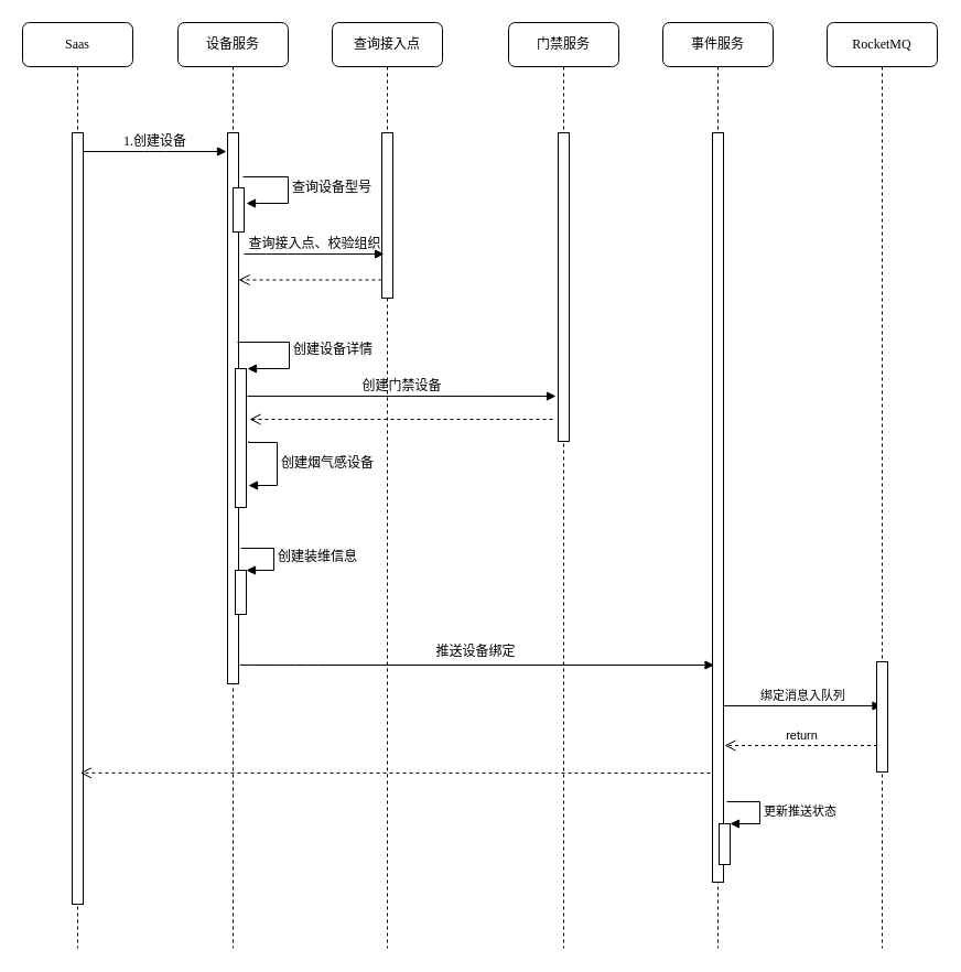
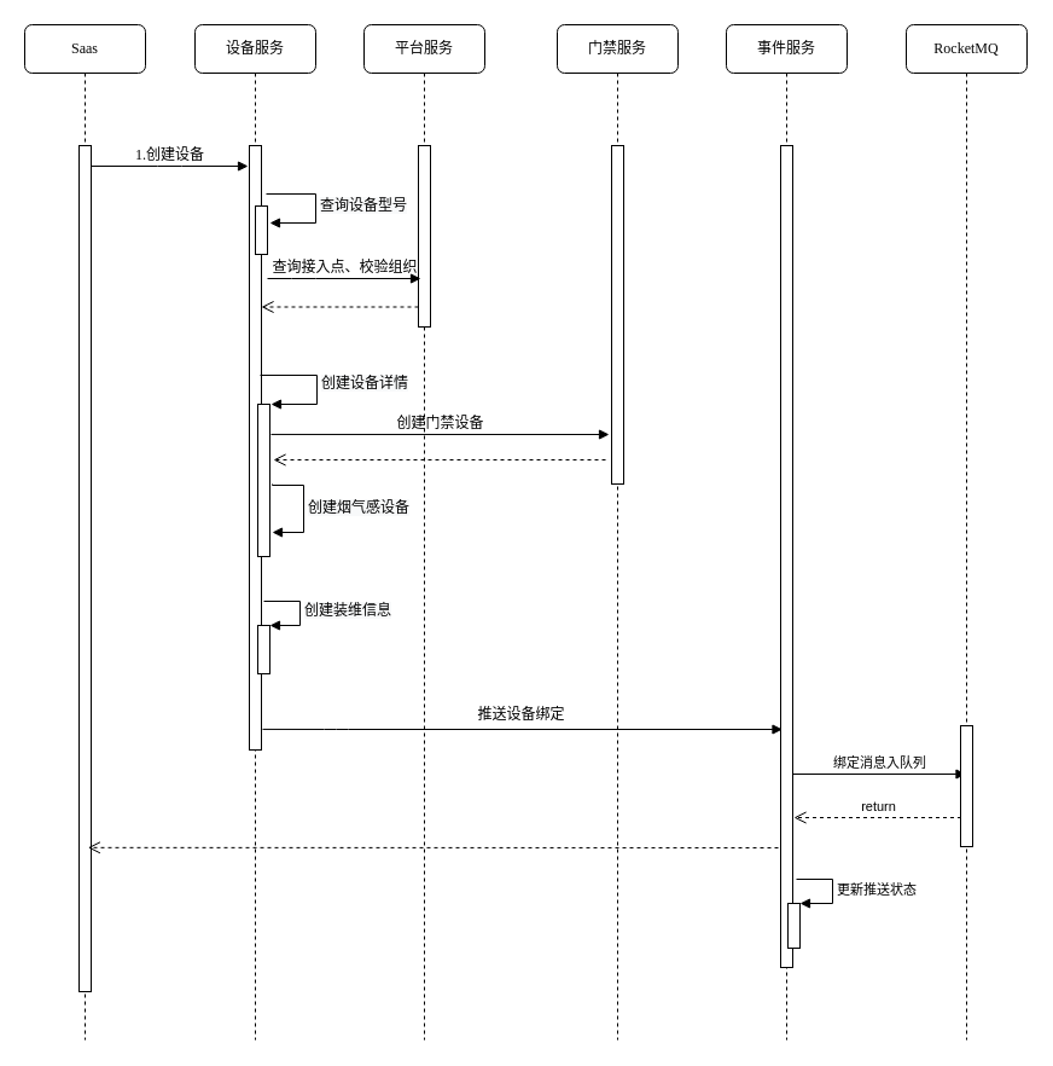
  <mxCell id="0" />
  <mxCell id="1" parent="0" />
- <mxCell id="2" value="查询接入点" style="shape=umlLifeline;perimeter=lifelinePerimeter;whiteSpace=wrap;html=1;container=1;collapsible=0;recursiveResize=0;outlineConnect=0;rounded=1;shadow=0;comic=0;labelBackgroundColor=none;strokeWidth=1;fontFamily=Verdana;fontSize=12;align=center;" vertex="1" parent="1"><mxGeometry x="301" y="20" width="100" height="840" as="geometry" /></mxCell>
+ <mxCell id="2" value="平台服务" style="shape=umlLifeline;perimeter=lifelinePerimeter;whiteSpace=wrap;html=1;container=1;collapsible=0;recursiveResize=0;outlineConnect=0;rounded=1;shadow=0;comic=0;labelBackgroundColor=none;strokeWidth=1;fontFamily=Verdana;fontSize=12;align=center;" vertex="1" parent="1"><mxGeometry x="301" y="20" width="100" height="840" as="geometry" /></mxCell>
  <mxCell id="3" value="" style="html=1;points=[];perimeter=orthogonalPerimeter;rounded=0;shadow=0;comic=0;labelBackgroundColor=none;strokeWidth=1;fontFamily=Verdana;fontSize=12;align=center;" vertex="1" parent="2"><mxGeometry x="45" y="100" width="10" height="150" as="geometry" /></mxCell>
  <mxCell id="4" value="" style="html=1;verticalAlign=bottom;endArrow=open;dashed=1;endSize=8;labelBackgroundColor=none;fontFamily=Verdana;fontSize=12;edgeStyle=elbowEdgeStyle;elbow=vertical;" edge="1" parent="2"><mxGeometry relative="1" as="geometry"><mxPoint x="-85" y="233.5" as="targetPoint" /><Array as="points"><mxPoint x="-10" y="233.5" /><mxPoint x="20" y="233.5" /></Array><mxPoint x="45" y="233.5" as="sourcePoint" /></mxGeometry></mxCell>
  <mxCell id="5" value="门禁服务" style="shape=umlLifeline;perimeter=lifelinePerimeter;whiteSpace=wrap;html=1;container=1;collapsible=0;recursiveResize=0;outlineConnect=0;rounded=1;shadow=0;comic=0;labelBackgroundColor=none;strokeWidth=1;fontFamily=Verdana;fontSize=12;align=center;" vertex="1" parent="1"><mxGeometry x="461" y="20" width="100" height="840" as="geometry" /></mxCell>
  <mxCell id="6" value="" style="html=1;points=[];perimeter=orthogonalPerimeter;rounded=0;shadow=0;comic=0;labelBackgroundColor=none;strokeWidth=1;fontFamily=Verdana;fontSize=12;align=center;" vertex="1" parent="5"><mxGeometry x="45" y="100" width="10" height="280" as="geometry" /></mxCell>
  <mxCell id="7" value="事件服务" style="shape=umlLifeline;perimeter=lifelinePerimeter;whiteSpace=wrap;html=1;container=1;collapsible=0;recursiveResize=0;outlineConnect=0;rounded=1;shadow=0;comic=0;labelBackgroundColor=none;strokeWidth=1;fontFamily=Verdana;fontSize=12;align=center;" vertex="1" parent="1"><mxGeometry x="601" y="20" width="100" height="840" as="geometry" /></mxCell>
  <mxCell id="8" value="return" style="html=1;verticalAlign=bottom;endArrow=open;dashed=1;endSize=8;rounded=0;" edge="1" parent="7"><mxGeometry relative="1" as="geometry"><mxPoint x="194.5" y="656" as="sourcePoint" /><mxPoint x="56" y="656" as="targetPoint" /></mxGeometry></mxCell>
  <mxCell id="9" value="设备服务" style="shape=umlLifeline;perimeter=lifelinePerimeter;whiteSpace=wrap;html=1;container=1;collapsible=0;recursiveResize=0;outlineConnect=0;rounded=1;shadow=0;comic=0;labelBackgroundColor=none;strokeWidth=1;fontFamily=Verdana;fontSize=12;align=center;" vertex="1" parent="1"><mxGeometry x="161" y="20" width="100" height="840" as="geometry" /></mxCell>
  <mxCell id="10" value="" style="html=1;points=[];perimeter=orthogonalPerimeter;rounded=0;shadow=0;comic=0;labelBackgroundColor=none;strokeWidth=1;fontFamily=Verdana;fontSize=12;align=center;" vertex="1" parent="9"><mxGeometry x="45" y="100" width="10" height="500" as="geometry" /></mxCell>
  <mxCell id="11" value="" style="html=1;points=[];perimeter=orthogonalPerimeter;rounded=0;shadow=0;comic=0;labelBackgroundColor=none;strokeWidth=1;fontFamily=Verdana;fontSize=12;align=center;" vertex="1" parent="9"><mxGeometry x="50" y="150" width="10" height="40" as="geometry" /></mxCell>
  <mxCell id="12" value="" style="html=1;points=[];perimeter=orthogonalPerimeter;" vertex="1" parent="9"><mxGeometry x="52" y="314" width="10" height="126" as="geometry" /></mxCell>
  <mxCell id="13" value="&lt;span style=&quot;font-size: 12px ; text-align: center ; background-color: rgb(248 , 249 , 250)&quot;&gt;创建设备详情&lt;/span&gt;" style="edgeStyle=orthogonalEdgeStyle;html=1;align=left;spacingLeft=2;endArrow=block;rounded=0;entryX=1;entryY=0;" edge="1" parent="9"><mxGeometry x="-0.01" relative="1" as="geometry"><mxPoint x="54" y="290" as="sourcePoint" /><Array as="points"><mxPoint x="54" y="290" /><mxPoint x="101" y="290" /><mxPoint x="101" y="314" /></Array><mxPoint x="63" y="314" as="targetPoint" /><mxPoint as="offset" /></mxGeometry></mxCell>
  <mxCell id="14" value="" style="html=1;points=[];perimeter=orthogonalPerimeter;" vertex="1" parent="9"><mxGeometry x="52" y="497" width="10" height="40" as="geometry" /></mxCell>
  <mxCell id="15" value="&lt;span style=&quot;font-size: 12px ; text-align: center ; background-color: rgb(248 , 249 , 250)&quot;&gt;创建装维信息&lt;/span&gt;" style="edgeStyle=orthogonalEdgeStyle;html=1;align=left;spacingLeft=2;endArrow=block;rounded=0;entryX=1;entryY=0;" edge="1" parent="9" target="14"><mxGeometry relative="1" as="geometry"><mxPoint x="57" y="477" as="sourcePoint" /><Array as="points"><mxPoint x="87" y="477" /></Array></mxGeometry></mxCell>
  <mxCell id="16" value="" style="html=1;points=[];perimeter=orthogonalPerimeter;rounded=0;shadow=0;comic=0;labelBackgroundColor=none;strokeWidth=1;fontFamily=Verdana;fontSize=12;align=center;" vertex="1" parent="1"><mxGeometry x="646" y="120" width="10" height="680" as="geometry" /></mxCell>
  <mxCell id="17" value="创建门禁设备" style="html=1;verticalAlign=bottom;endArrow=block;labelBackgroundColor=none;fontFamily=Verdana;fontSize=12;exitX=1.1;exitY=0.198;exitDx=0;exitDy=0;exitPerimeter=0;" edge="1" parent="1" source="12"><mxGeometry relative="1" as="geometry"><mxPoint x="231" y="359" as="sourcePoint" /><mxPoint x="504" y="359" as="targetPoint" /></mxGeometry></mxCell>
  <mxCell id="18" value="Saas" style="shape=umlLifeline;perimeter=lifelinePerimeter;whiteSpace=wrap;html=1;container=1;collapsible=0;recursiveResize=0;outlineConnect=0;rounded=1;shadow=0;comic=0;labelBackgroundColor=none;strokeWidth=1;fontFamily=Verdana;fontSize=12;align=center;" vertex="1" parent="1"><mxGeometry x="20" y="20" width="100" height="840" as="geometry" /></mxCell>
  <mxCell id="19" value="" style="html=1;points=[];perimeter=orthogonalPerimeter;rounded=0;shadow=0;comic=0;labelBackgroundColor=none;strokeWidth=1;fontFamily=Verdana;fontSize=12;align=center;" vertex="1" parent="18"><mxGeometry x="45" y="100" width="10" height="700" as="geometry" /></mxCell>
  <mxCell id="20" value="1.创建设备" style="html=1;verticalAlign=bottom;endArrow=block;entryX=0;entryY=0;labelBackgroundColor=none;fontFamily=Verdana;fontSize=12;edgeStyle=elbowEdgeStyle;elbow=vertical;" edge="1" parent="18"><mxGeometry relative="1" as="geometry"><mxPoint x="55" y="117" as="sourcePoint" /><mxPoint x="185" y="117" as="targetPoint" /></mxGeometry></mxCell>
  <mxCell id="21" value="查询接入点、校验组织" style="html=1;verticalAlign=bottom;endArrow=block;labelBackgroundColor=none;fontFamily=Verdana;fontSize=12;edgeStyle=elbowEdgeStyle;elbow=vertical;" edge="1" parent="1"><mxGeometry relative="1" as="geometry"><mxPoint x="221" y="230" as="sourcePoint" /><mxPoint x="348" y="230" as="targetPoint" /><Array as="points"><mxPoint x="251" y="230" /></Array></mxGeometry></mxCell>
  <mxCell id="22" value="推送设备绑定" style="html=1;verticalAlign=bottom;endArrow=block;labelBackgroundColor=none;fontFamily=Verdana;fontSize=12;exitX=1.4;exitY=0.941;exitDx=0;exitDy=0;exitPerimeter=0;" edge="1" parent="1"><mxGeometry x="-0.006" y="3" relative="1" as="geometry"><mxPoint x="217" y="602.91" as="sourcePoint" /><mxPoint x="647.5" y="603" as="targetPoint" /><Array as="points"><mxPoint x="278" y="603" /></Array><mxPoint as="offset" /></mxGeometry></mxCell>
  <mxCell id="23" value="&lt;span style=&quot;font-size: 12px ; text-align: center ; background-color: rgb(248 , 249 , 250)&quot;&gt;查询设备型号&lt;/span&gt;" style="edgeStyle=orthogonalEdgeStyle;html=1;align=left;spacingLeft=2;endArrow=block;rounded=0;entryX=1;entryY=0;" edge="1" parent="1"><mxGeometry x="-0.01" relative="1" as="geometry"><mxPoint x="220" y="160" as="sourcePoint" /><Array as="points"><mxPoint x="261" y="160" /><mxPoint x="261" y="184" /></Array><mxPoint x="223" y="184" as="targetPoint" /><mxPoint as="offset" /></mxGeometry></mxCell>
  <mxCell id="24" value="" style="html=1;verticalAlign=bottom;endArrow=open;dashed=1;endSize=8;labelBackgroundColor=none;fontFamily=Verdana;fontSize=12;edgeStyle=elbowEdgeStyle;elbow=vertical;" edge="1" parent="1"><mxGeometry relative="1" as="geometry"><mxPoint x="226" y="380" as="targetPoint" /><Array as="points"><mxPoint x="301" y="380" /><mxPoint x="331" y="380" /></Array><mxPoint x="501" y="380" as="sourcePoint" /></mxGeometry></mxCell>
  <mxCell id="25" value="&lt;span style=&quot;font-size: 12px ; text-align: center ; background-color: rgb(248 , 249 , 250)&quot;&gt;创建烟气感设备&lt;/span&gt;" style="edgeStyle=orthogonalEdgeStyle;html=1;align=left;spacingLeft=2;endArrow=block;rounded=0;exitX=0.9;exitY=0.45;exitDx=0;exitDy=0;exitPerimeter=0;" edge="1" parent="1"><mxGeometry x="-0.01" relative="1" as="geometry"><mxPoint x="225" y="400" as="sourcePoint" /><Array as="points"><mxPoint x="225" y="401" /><mxPoint x="251" y="401" /><mxPoint x="251" y="440" /></Array><mxPoint x="225" y="440" as="targetPoint" /><mxPoint as="offset" /></mxGeometry></mxCell>
  <mxCell id="26" value="RocketMQ" style="shape=umlLifeline;perimeter=lifelinePerimeter;whiteSpace=wrap;html=1;container=1;collapsible=0;recursiveResize=0;outlineConnect=0;rounded=1;shadow=0;comic=0;labelBackgroundColor=none;strokeWidth=1;fontFamily=Verdana;fontSize=12;align=center;" vertex="1" parent="1"><mxGeometry x="750" y="20" width="100" height="840" as="geometry" /></mxCell>
  <mxCell id="27" value="更新推送状态" style="edgeStyle=orthogonalEdgeStyle;html=1;align=left;spacingLeft=2;endArrow=block;rounded=0;entryX=1;entryY=0;" edge="1" parent="26" target="31"><mxGeometry relative="1" as="geometry"><mxPoint x="-91" y="707" as="sourcePoint" /><Array as="points"><mxPoint x="-61" y="707" /></Array></mxGeometry></mxCell>
  <mxCell id="28" value="绑定消息入队列" style="html=1;verticalAlign=bottom;endArrow=block;rounded=0;" edge="1" parent="1" target="26"><mxGeometry width="80" relative="1" as="geometry"><mxPoint x="656" y="640" as="sourcePoint" /><mxPoint x="736" y="640" as="targetPoint" /></mxGeometry></mxCell>
  <mxCell id="29" value="" style="html=1;verticalAlign=bottom;endArrow=open;dashed=1;endSize=8;rounded=0;" edge="1" parent="1"><mxGeometry relative="1" as="geometry"><mxPoint x="644" y="701" as="sourcePoint" /><mxPoint x="72.324" y="700.83" as="targetPoint" /></mxGeometry></mxCell>
  <mxCell id="30" value="" style="html=1;points=[];perimeter=orthogonalPerimeter;rounded=0;shadow=0;comic=0;labelBackgroundColor=none;strokeWidth=1;fontFamily=Verdana;fontSize=12;align=center;" vertex="1" parent="1"><mxGeometry x="795" y="600" width="10" height="100" as="geometry" /></mxCell>
  <mxCell id="31" value="" style="html=1;points=[];perimeter=orthogonalPerimeter;" vertex="1" parent="1"><mxGeometry x="652" y="747" width="10" height="37" as="geometry" /></mxCell>
